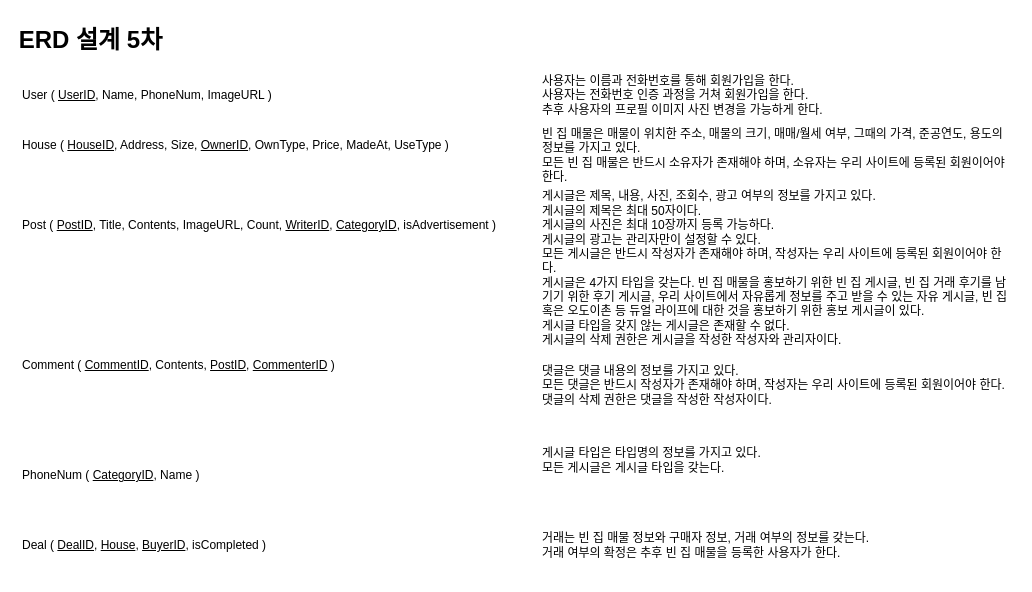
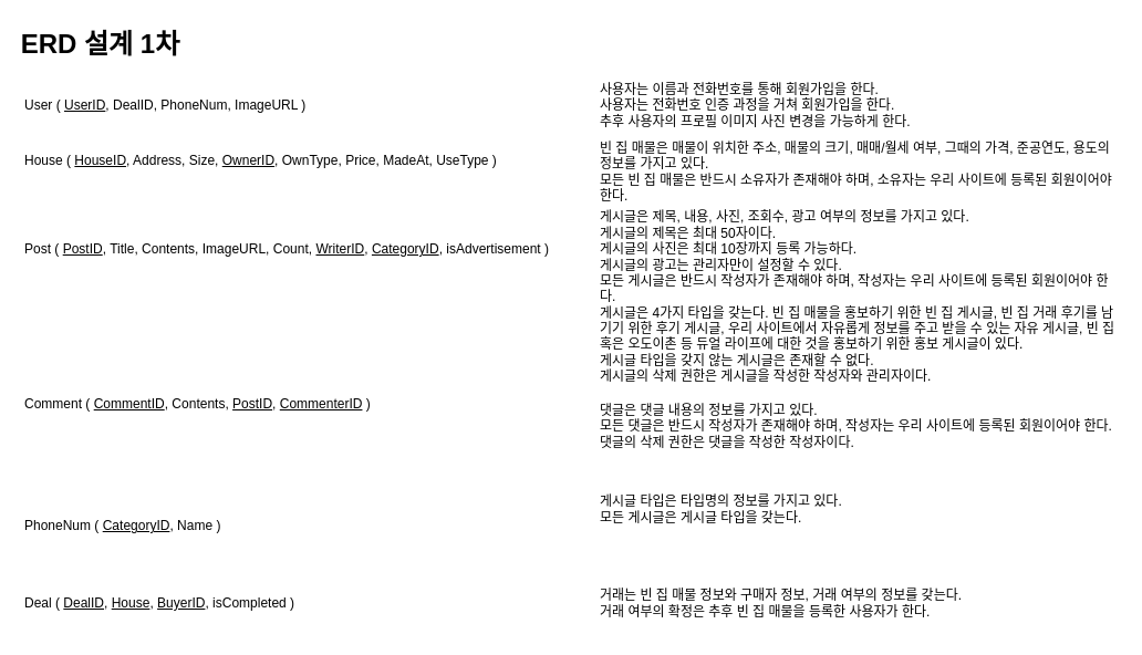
  <mxCell id="0" />
  <mxCell id="1" parent="0" />
- <mxCell id="2" value="ERD 설계 5차" style="text;strokeColor=none;fillColor=none;html=1;fontSize=24;fontStyle=1;verticalAlign=middle;align=center;" parent="1" vertex="1"><mxGeometry x="40" y="20" width="100" height="40" as="geometry" /></mxCell>
- <mxCell id="3" value="User ( &lt;u&gt;UserID&lt;/u&gt;, Name, PhoneNum, ImageURL )" style="text;html=1;strokeColor=none;fillColor=none;align=left;verticalAlign=middle;whiteSpace=wrap;rounded=0;" parent="1" vertex="1"><mxGeometry x="20" y="80" width="470" height="30" as="geometry" /></mxCell>
+ <mxCell id="2" value="ERD 설계 1차" style="text;strokeColor=none;fillColor=none;html=1;fontSize=24;fontStyle=1;verticalAlign=middle;align=center;" parent="1" vertex="1"><mxGeometry x="40" y="20" width="100" height="40" as="geometry" /></mxCell>
+ <mxCell id="3" value="User ( &lt;u&gt;UserID&lt;/u&gt;, DealID, PhoneNum, ImageURL )" style="text;html=1;strokeColor=none;fillColor=none;align=left;verticalAlign=middle;whiteSpace=wrap;rounded=0;" parent="1" vertex="1"><mxGeometry x="20" y="80" width="470" height="30" as="geometry" /></mxCell>
  <mxCell id="4" value="House ( &lt;u&gt;HouseID&lt;/u&gt;, Address, Size, &lt;u&gt;OwnerID&lt;/u&gt;, OwnType, Price, MadeAt, UseType )" style="text;html=1;strokeColor=none;fillColor=none;align=left;verticalAlign=middle;whiteSpace=wrap;rounded=0;" parent="1" vertex="1"><mxGeometry x="20" y="130" width="470" height="30" as="geometry" /></mxCell>
  <mxCell id="5" value="Post ( &lt;u&gt;PostID&lt;/u&gt;, Title, Contents, ImageURL, Count,&amp;nbsp;&lt;u&gt;WriterID&lt;/u&gt;, &lt;u&gt;CategoryID&lt;/u&gt;, isAdvertisement )" style="text;html=1;strokeColor=none;fillColor=none;align=left;verticalAlign=middle;whiteSpace=wrap;rounded=0;" parent="1" vertex="1"><mxGeometry x="20" y="210" width="480" height="30" as="geometry" /></mxCell>
  <mxCell id="6" value="Comment ( &lt;u&gt;CommentID&lt;/u&gt;, Contents, &lt;u&gt;PostID&lt;/u&gt;, &lt;u&gt;CommenterID&lt;/u&gt; )" style="text;html=1;strokeColor=none;fillColor=none;align=left;verticalAlign=middle;whiteSpace=wrap;rounded=0;" parent="1" vertex="1"><mxGeometry x="20" y="350" width="470" height="30" as="geometry" /></mxCell>
  <mxCell id="7" value="PhoneNum ( &lt;u&gt;CategoryID&lt;/u&gt;, Name )" style="text;html=1;strokeColor=none;fillColor=none;align=left;verticalAlign=middle;whiteSpace=wrap;rounded=0;" parent="1" vertex="1"><mxGeometry x="20" y="460" width="470" height="30" as="geometry" /></mxCell>
  <mxCell id="8" value="사용자는 이름과 전화번호를 통해 회원가입을 한다.&lt;br&gt;사용자는 전화번호 인증 과정을 거쳐 회원가입을 한다.&lt;br&gt;추후 사용자의 프로필 이미지 사진 변경을 가능하게 한다." style="text;html=1;strokeColor=none;fillColor=none;align=left;verticalAlign=middle;whiteSpace=wrap;rounded=0;" parent="1" vertex="1"><mxGeometry x="540" y="80" width="470" height="30" as="geometry" /></mxCell>
  <mxCell id="9" value="빈 집 매물은 매물이 위치한 주소, 매물의 크기, 매매/월세 여부, 그때의 가격, 준공연도, 용도의 정보를 가지고 있다.&lt;br&gt;모든 빈 집 매물은 반드시 소유자가 존재해야 하며, 소유자는 우리 사이트에 등록된 회원이어야 한다." style="text;html=1;strokeColor=none;fillColor=none;align=left;verticalAlign=middle;whiteSpace=wrap;rounded=0;" parent="1" vertex="1"><mxGeometry x="540" y="140" width="470" height="30" as="geometry" /></mxCell>
  <mxCell id="10" value="Deal ( &lt;u&gt;DealID&lt;/u&gt;, &lt;u&gt;House&lt;/u&gt;, &lt;u&gt;BuyerID&lt;/u&gt;, isCompleted )" style="text;html=1;strokeColor=none;fillColor=none;align=left;verticalAlign=middle;whiteSpace=wrap;rounded=0;" vertex="1" parent="1"><mxGeometry x="20" y="530" width="470" height="30" as="geometry" /></mxCell>
  <mxCell id="11" value="게시글은 제목, 내용, 사진, 조회수, 광고 여부의 정보를 가지고 있다.&lt;br&gt;게시글의 제목은 최대 50자이다.&lt;br&gt;게시글의 사진은 최대 10장까지 등록 가능하다.&lt;br&gt;게시글의 광고는 관리자만이 설정할 수 있다.&lt;br&gt;모든 게시글은 반드시 작성자가 존재해야 하며, 작성자는 우리 사이트에 등록된 회원이어야 한다.&lt;br&gt;게시글은 4가지 타입을 갖는다. 빈 집 매물을 홍보하기 위한 빈 집 게시글, 빈 집 거래 후기를 남기기 위한 후기 게시글, 우리 사이트에서 자유롭게 정보를 주고 받을 수 있는 자유 게시글, 빈 집 혹은 오도이촌 등 듀얼 라이프에 대한 것을 홍보하기 위한 홍보 게시글이 있다.&lt;br&gt;게시글 타입을 갖지 않는 게시글은 존재할 수 없다.&lt;br&gt;게시글의 삭제 권한은 게시글을 작성한 작성자와 관리자이다." style="text;html=1;strokeColor=none;fillColor=none;align=left;verticalAlign=middle;whiteSpace=wrap;rounded=0;perimeterSpacing=0;" vertex="1" parent="1"><mxGeometry x="540" y="195" width="470" height="145" as="geometry" /></mxCell>
  <mxCell id="12" value="댓글은 댓글 내용의 정보를 가지고 있다.&amp;nbsp;&lt;br&gt;모든 댓글은 반드시 작성자가 존재해야 하며, 작성자는 우리 사이트에 등록된 회원이어야 한다.&lt;br&gt;댓글의 삭제 권한은 댓글을 작성한 작성자이다." style="text;html=1;strokeColor=none;fillColor=none;align=left;verticalAlign=middle;whiteSpace=wrap;rounded=0;perimeterSpacing=0;" vertex="1" parent="1"><mxGeometry x="540" y="350" width="470" height="70" as="geometry" /></mxCell>
  <mxCell id="13" value="게시글 타입은 타입명의 정보를 가지고 있다.&lt;br&gt;모든 게시글은 게시글 타입을 갖는다." style="text;html=1;strokeColor=none;fillColor=none;align=left;verticalAlign=middle;whiteSpace=wrap;rounded=0;perimeterSpacing=0;" vertex="1" parent="1"><mxGeometry x="540" y="435" width="470" height="50" as="geometry" /></mxCell>
  <mxCell id="14" value="거래는 빈 집 매물 정보와 구매자 정보, 거래 여부의 정보를 갖는다.&lt;br&gt;거래 여부의 확정은 추후 빈 집 매물을 등록한 사용자가 한다." style="text;html=1;strokeColor=none;fillColor=none;align=left;verticalAlign=middle;whiteSpace=wrap;rounded=0;perimeterSpacing=0;" vertex="1" parent="1"><mxGeometry x="540" y="520" width="470" height="50" as="geometry" /></mxCell>
